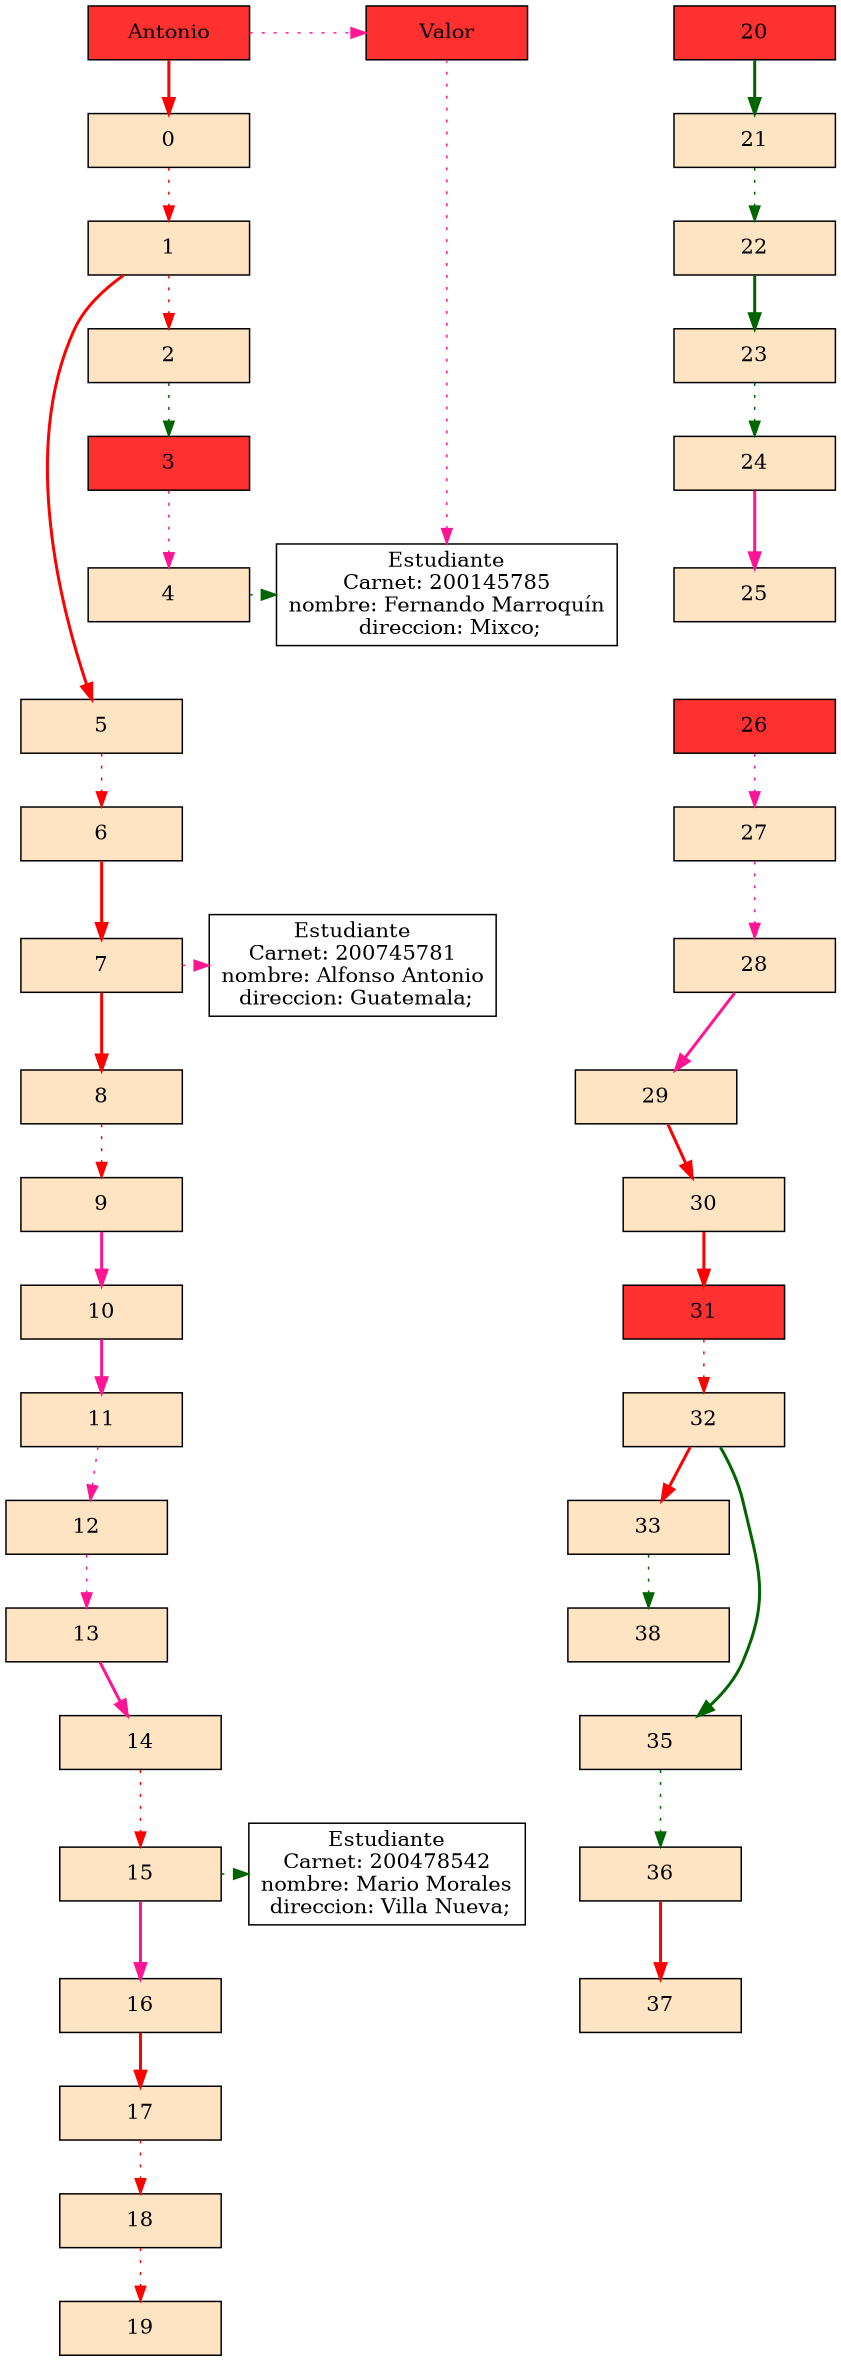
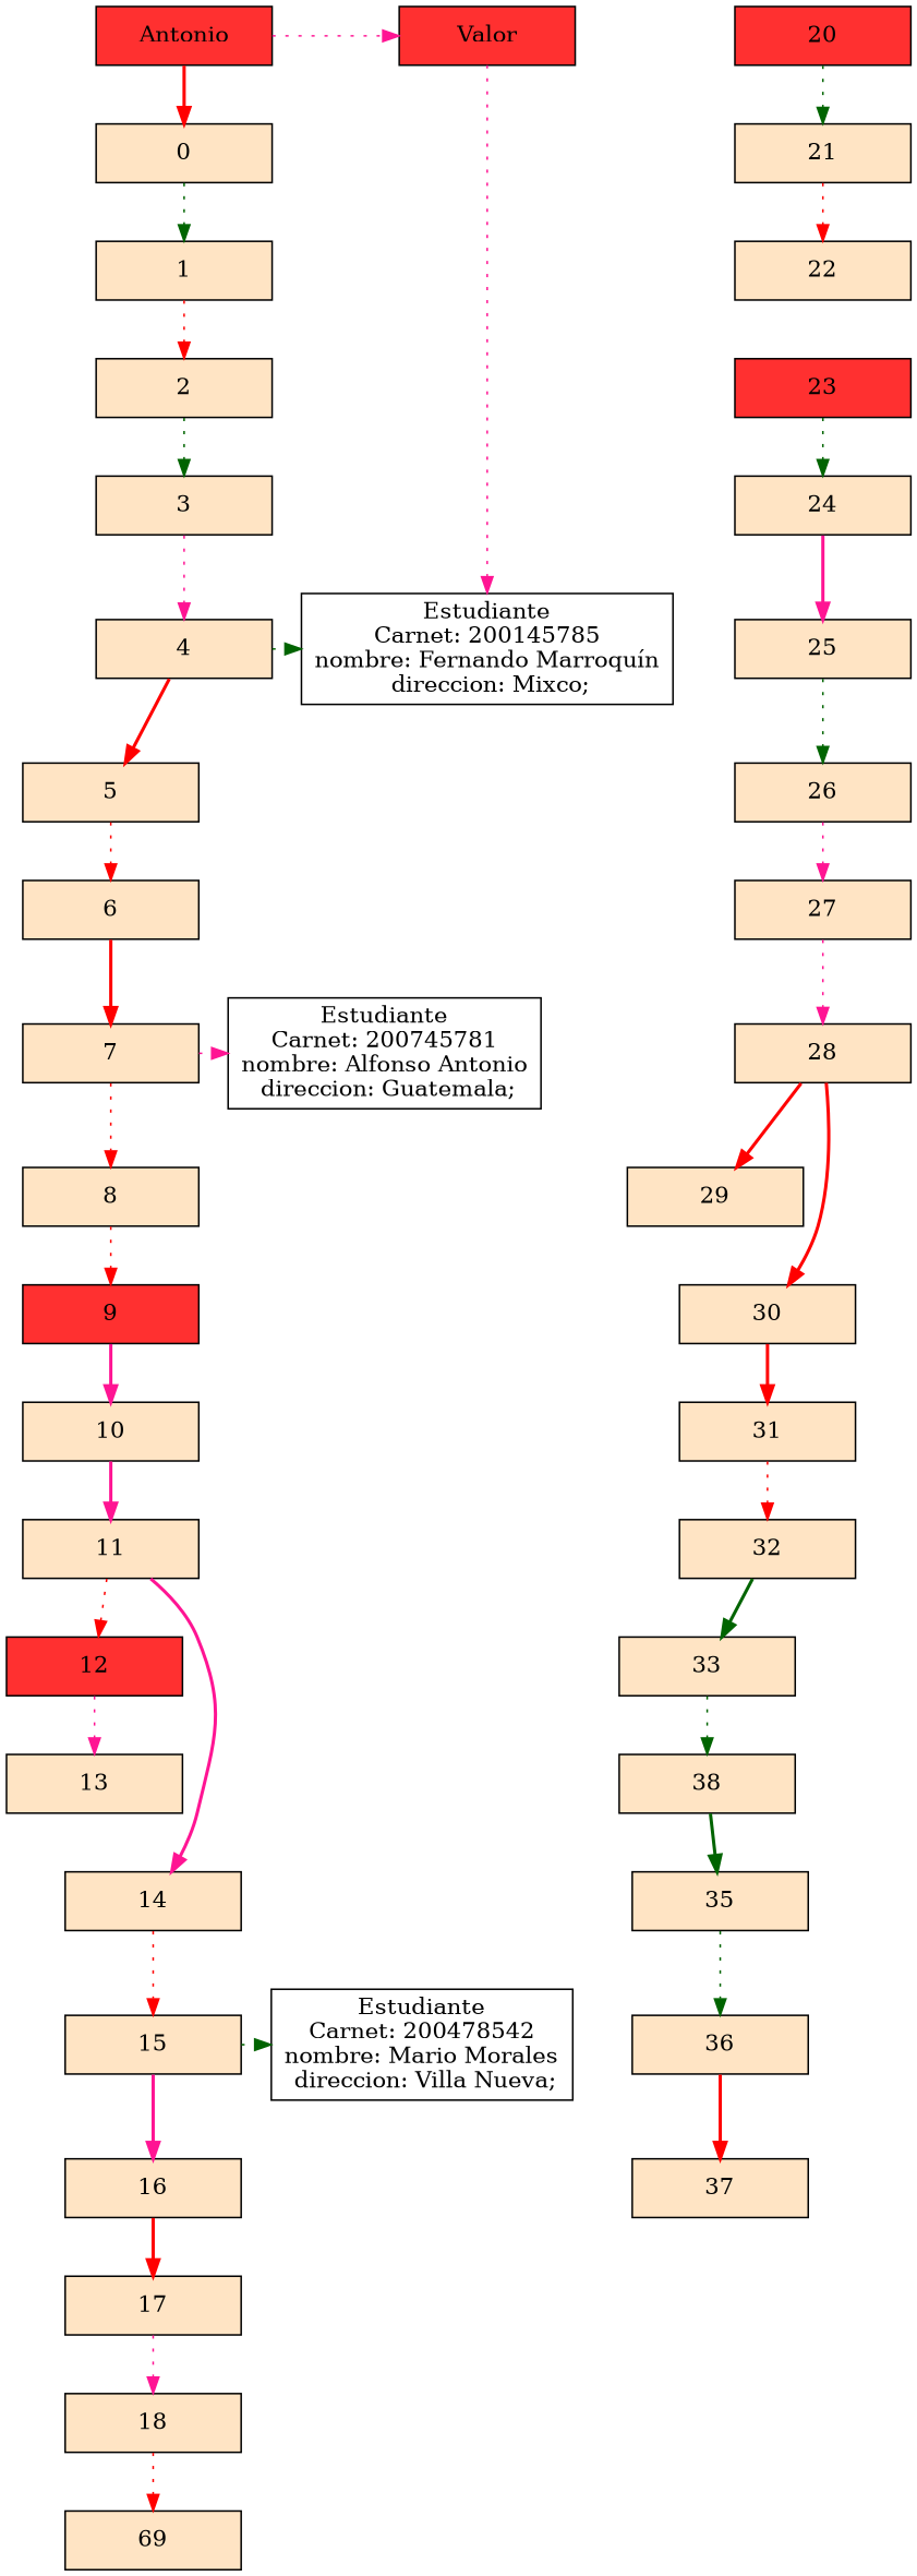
  digraph {
    node [fillcolor=bisque1 group=1 shape=box style=filled]
    edge [color=red style=dotted]
    n1 [fillcolor=firebrick1 label=Antonio width=1.5]
    n2 [fillcolor=firebrick1 group=2 label=Valor width=1.5]
    n3 [label=4 width=1.5]
    n4 [group=2 label="Estudiante\nCarnet: 200145785\nnombre: Fernando Marroquín\n direccion: Mixco;" fillcolor="" style=""]
    n5 [label=7 width=1.5]
    n6 [group=2 label="Estudiante\nCarnet: 200745781\nnombre: Alfonso Antonio\n direccion: Guatemala;" fillcolor="" style=""]
    n7 [label=15 width=1.5]
    n8 [group=2 label="Estudiante\nCarnet: 200478542\nnombre: Mario Morales\n direccion: Villa Nueva;" fillcolor="" style=""]
    n9 [label=0 width=1.5]
    n10 [label=5 width=1.5]
    n11 [label=8 width=1.5]
    n12 [label=16 width=1.5]
    n13 [label=1 width=1.5]
    n14 [label=2 width=1.5]
-   n15 [fillcolor=firebrick1 label=3 width=1.5]
+   n15 [label=3 width=1.5]
    n16 [label=6 width=1.5]
-   n17 [label=9 width=1.5]
+   n17 [fillcolor=firebrick1 label=9 width=1.5]
    n18 [label=10 width=1.5]
    n19 [label=11 width=1.5]
-   n20 [label=12 width=1.5]
+   n20 [fillcolor=firebrick1 label=12 width=1.5]
    n21 [label=13 width=1.5]
    n22 [label=14 width=1.5]
    n23 [label=17 width=1.5]
    n24 [label=18 width=1.5]
-   n25 [label=19 width=1.5]
+   n25 [label=69 width=1.5]
    n26 [fillcolor=firebrick1 label=20 width=1.5]
    n27 [label=21 width=1.5]
    n28 [label=22 width=1.5]
-   n29 [label=23 width=1.5]
+   n29 [fillcolor=firebrick1 label=23 width=1.5]
    n30 [label=24 width=1.5]
    n31 [label=25 width=1.5]
-   n32 [fillcolor=firebrick1 label=26 width=1.5]
+   n32 [label=26 width=1.5]
    n33 [label=27 width=1.5]
    n34 [label=28 width=1.5]
    n35 [label=29 width=1.5]
    n36 [label=30 width=1.5]
-   n37 [fillcolor=firebrick1 label=31 width=1.5]
+   n37 [label=31 width=1.5]
    n38 [label=32 width=1.5]
    n39 [label=33 width=1.5]
    n40 [label=38 width=1.5]
    n41 [label=35 width=1.5]
    n42 [label=36 width=1.5]
    n43 [label=37 width=1.5]
    subgraph sub_1 {
      rank=same
      n1
      n2
    }
    subgraph sub_2 {
      rank=same
      n3
      n4
    }
    subgraph sub_3 {
      rank=same
      n5
      n6
    }
    subgraph sub_4 {
      rank=same
      n7
      n8
    }
    n1 -> n2 [color=deeppink]
    n1 -> n9 [style=bold]
    n2 -> n4 [color=deeppink]
    n3 -> n4 [color=darkgreen]
-   n13 -> n10 [style=bold]
+   n3 -> n10 [style=bold]
    n5 -> n6 [color=deeppink]
-   n5 -> n11 [style=bold]
+   n5 -> n11
    n7 -> n8 [color=darkgreen]
    n7 -> n12 [color=deeppink style=bold]
-   n9 -> n13
+   n9 -> n13 [color=darkgreen]
    n10 -> n16
    n11 -> n17
    n12 -> n23 [style=bold]
    n13 -> n14
    n14 -> n15 [color=darkgreen]
    n15 -> n3 [color=deeppink]
    n16 -> n5 [style=bold]
    n17 -> n18 [color=deeppink style=bold]
    n18 -> n19 [color=deeppink style=bold]
-   n19 -> n20 [color=deeppink]
+   n19 -> n20
    n20 -> n21 [color=deeppink]
-   n21 -> n22 [color=deeppink style=bold]
+   n19 -> n22 [color=deeppink style=bold]
    n22 -> n7
-   n23 -> n24
+   n23 -> n24 [color=deeppink]
    n24 -> n25
-   n26 -> n27 [color=darkgreen style=bold]
-   n27 -> n28 [color=darkgreen]
-   n28 -> n29 [color=darkgreen style=bold]
+   n26 -> n27 [color=darkgreen]
+   n27 -> n28
    n29 -> n30 [color=darkgreen]
    n30 -> n31 [color=deeppink style=bold]
+   n31 -> n32 [color=darkgreen]
    n32 -> n33 [color=deeppink]
    n33 -> n34 [color=deeppink]
-   n34 -> n35 [color=deeppink style=bold]
-   n35 -> n36 [style=bold]
+   n34 -> n35 [style=bold]
+   n34 -> n36 [style=bold]
    n36 -> n37 [style=bold]
    n37 -> n38
-   n38 -> n39 [style=bold]
+   n38 -> n39 [color=darkgreen style=bold]
    n39 -> n40 [color=darkgreen]
-   n38 -> n41 [color=darkgreen style=bold]
+   n40 -> n41 [color=darkgreen style=bold]
    n41 -> n42 [color=darkgreen]
    n42 -> n43 [style=bold]
  }
